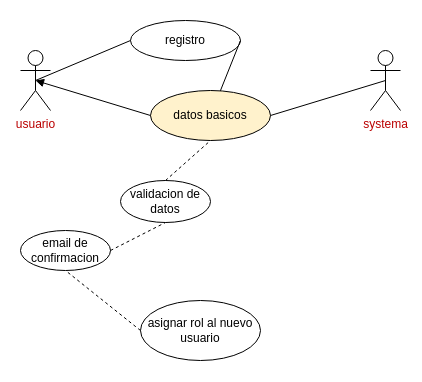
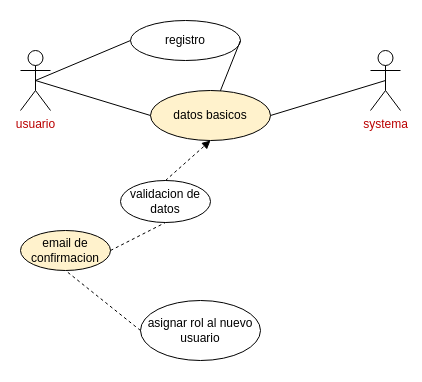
  <mxCell id="0" />
  <mxCell id="1" parent="0" />
  <mxCell id="2" value="&lt;font color=&quot;rgba(0, 0, 0, 0)&quot;&gt;usuario&lt;/font&gt;" style="shape=umlActor;verticalLabelPosition=bottom;labelBackgroundColor=#ffffff;verticalAlign=top;html=1;outlineConnect=0;" parent="1" vertex="1"><mxGeometry x="20" y="50" width="30" height="60" as="geometry" /></mxCell>
  <mxCell id="3" value="registro" style="ellipse;whiteSpace=wrap;html=1;" parent="1" vertex="1"><mxGeometry x="130" y="20" width="110" height="40" as="geometry" /></mxCell>
  <mxCell id="4" value="&lt;font color=&quot;rgba(0, 0, 0, 0)&quot;&gt;systema&lt;/font&gt;" style="shape=umlActor;verticalLabelPosition=bottom;labelBackgroundColor=#ffffff;verticalAlign=top;html=1;outlineConnect=0;" parent="1" vertex="1"><mxGeometry x="370" y="50" width="30" height="60" as="geometry" /></mxCell>
  <mxCell id="5" value="validacion de datos" style="ellipse;whiteSpace=wrap;html=1;" parent="1" vertex="1"><mxGeometry x="120" y="180" width="90" height="42" as="geometry" /></mxCell>
  <mxCell id="6" value="" style="endArrow=none;html=1;entryX=0;entryY=0.5;entryDx=0;entryDy=0;exitX=0.5;exitY=0.5;exitDx=0;exitDy=0;exitPerimeter=0;" parent="1" source="2" target="3" edge="1"><mxGeometry width="50" height="50" relative="1" as="geometry"><mxPoint x="70" y="50" as="sourcePoint" /><mxPoint x="80" y="170" as="targetPoint" /></mxGeometry></mxCell>
  <mxCell id="7" value="" style="endArrow=none;html=1;exitX=1;exitY=0.5;exitDx=0;exitDy=0;" parent="1" source="3" target="10" edge="1"><mxGeometry width="50" height="50" relative="1" as="geometry"><mxPoint x="240" y="100" as="sourcePoint" /><mxPoint x="290" y="50" as="targetPoint" /></mxGeometry></mxCell>
- <mxCell id="8" value="email de confirmacion" style="ellipse;whiteSpace=wrap;html=1;" parent="1" vertex="1"><mxGeometry x="20" y="230" width="90" height="40" as="geometry" /></mxCell>
+ <mxCell id="8" value="email de confirmacion" style="ellipse;whiteSpace=wrap;html=1;fillColor=#fff2cc;" parent="1" vertex="1"><mxGeometry x="20" y="230" width="90" height="40" as="geometry" /></mxCell>
  <mxCell id="9" value="" style="endArrow=none;dashed=1;html=1;entryX=0.5;entryY=1;entryDx=0;entryDy=0;exitX=1;exitY=0.5;exitDx=0;exitDy=0;" parent="1" source="8" target="5" edge="1"><mxGeometry width="50" height="50" relative="1" as="geometry"><mxPoint x="280" y="240" as="sourcePoint" /><mxPoint x="330" y="190" as="targetPoint" /></mxGeometry></mxCell>
  <mxCell id="10" value="datos basicos" style="ellipse;whiteSpace=wrap;html=1;fillColor=#fff2cc;" vertex="1" parent="1"><mxGeometry x="150" y="90" width="120" height="50" as="geometry" /></mxCell>
- <mxCell id="11" value="" style="endArrow=none;dashed=1;html=1;entryX=0.5;entryY=1;entryDx=0;entryDy=0;exitX=0.5;exitY=0;exitDx=0;exitDy=0;" edge="1" parent="1" source="5" target="10"><mxGeometry width="50" height="50" relative="1" as="geometry"><mxPoint x="50" y="160" as="sourcePoint" /><mxPoint x="270" y="40" as="targetPoint" /></mxGeometry></mxCell>
+ <mxCell id="11" value="" style="endArrow=block;dashed=1;html=1;entryX=0.5;entryY=1;entryDx=0;entryDy=0;exitX=0.5;exitY=0;exitDx=0;exitDy=0;" edge="1" parent="1" source="5" target="10"><mxGeometry width="50" height="50" relative="1" as="geometry"><mxPoint x="50" y="160" as="sourcePoint" /><mxPoint x="270" y="40" as="targetPoint" /></mxGeometry></mxCell>
  <mxCell id="12" value="asignar rol al nuevo usuario" style="ellipse;whiteSpace=wrap;html=1;" vertex="1" parent="1"><mxGeometry x="140" y="300" width="120" height="60" as="geometry" /></mxCell>
  <mxCell id="13" value="" style="endArrow=none;dashed=1;html=1;entryX=0.5;entryY=1;entryDx=0;entryDy=0;exitX=0;exitY=0.5;exitDx=0;exitDy=0;" edge="1" parent="1" source="12" target="8"><mxGeometry width="50" height="50" relative="1" as="geometry"><mxPoint x="320" y="250" as="sourcePoint" /><mxPoint x="370" y="200" as="targetPoint" /></mxGeometry></mxCell>
  <mxCell id="14" value="" style="endArrow=none;html=1;entryX=0.5;entryY=0.5;entryDx=0;entryDy=0;entryPerimeter=0;exitX=1;exitY=0.5;exitDx=0;exitDy=0;" edge="1" parent="1" source="10" target="4"><mxGeometry width="50" height="50" relative="1" as="geometry"><mxPoint x="310" y="200" as="sourcePoint" /><mxPoint x="360" y="150" as="targetPoint" /></mxGeometry></mxCell>
- <mxCell id="15" value="" style="endArrow=block;html=1;entryX=0.5;entryY=0.5;entryDx=0;entryDy=0;entryPerimeter=0;exitX=0;exitY=0.5;exitDx=0;exitDy=0;" edge="1" parent="1" source="10" target="2"><mxGeometry width="50" height="50" relative="1" as="geometry"><mxPoint x="110" y="130" as="sourcePoint" /><mxPoint x="160" y="80" as="targetPoint" /></mxGeometry></mxCell>
+ <mxCell id="15" value="" style="endArrow=none;html=1;entryX=0.5;entryY=0.5;entryDx=0;entryDy=0;entryPerimeter=0;exitX=0;exitY=0.5;exitDx=0;exitDy=0;" edge="1" parent="1" source="10" target="2"><mxGeometry width="50" height="50" relative="1" as="geometry"><mxPoint x="110" y="130" as="sourcePoint" /><mxPoint x="160" y="80" as="targetPoint" /></mxGeometry></mxCell>
